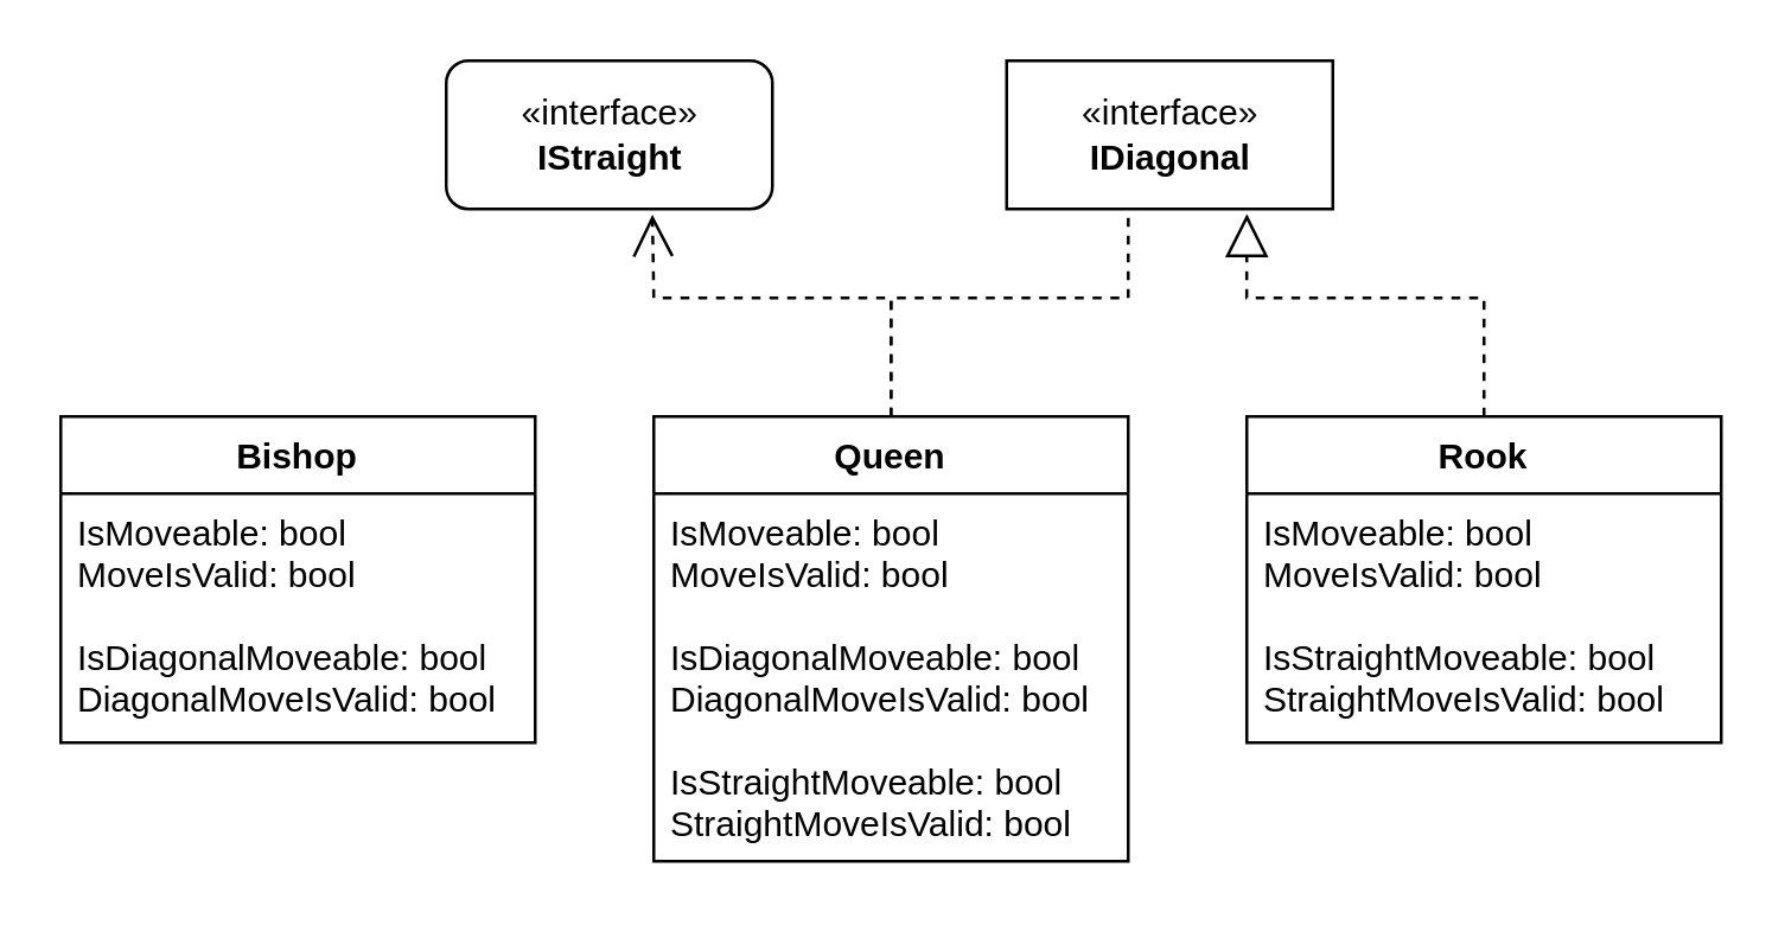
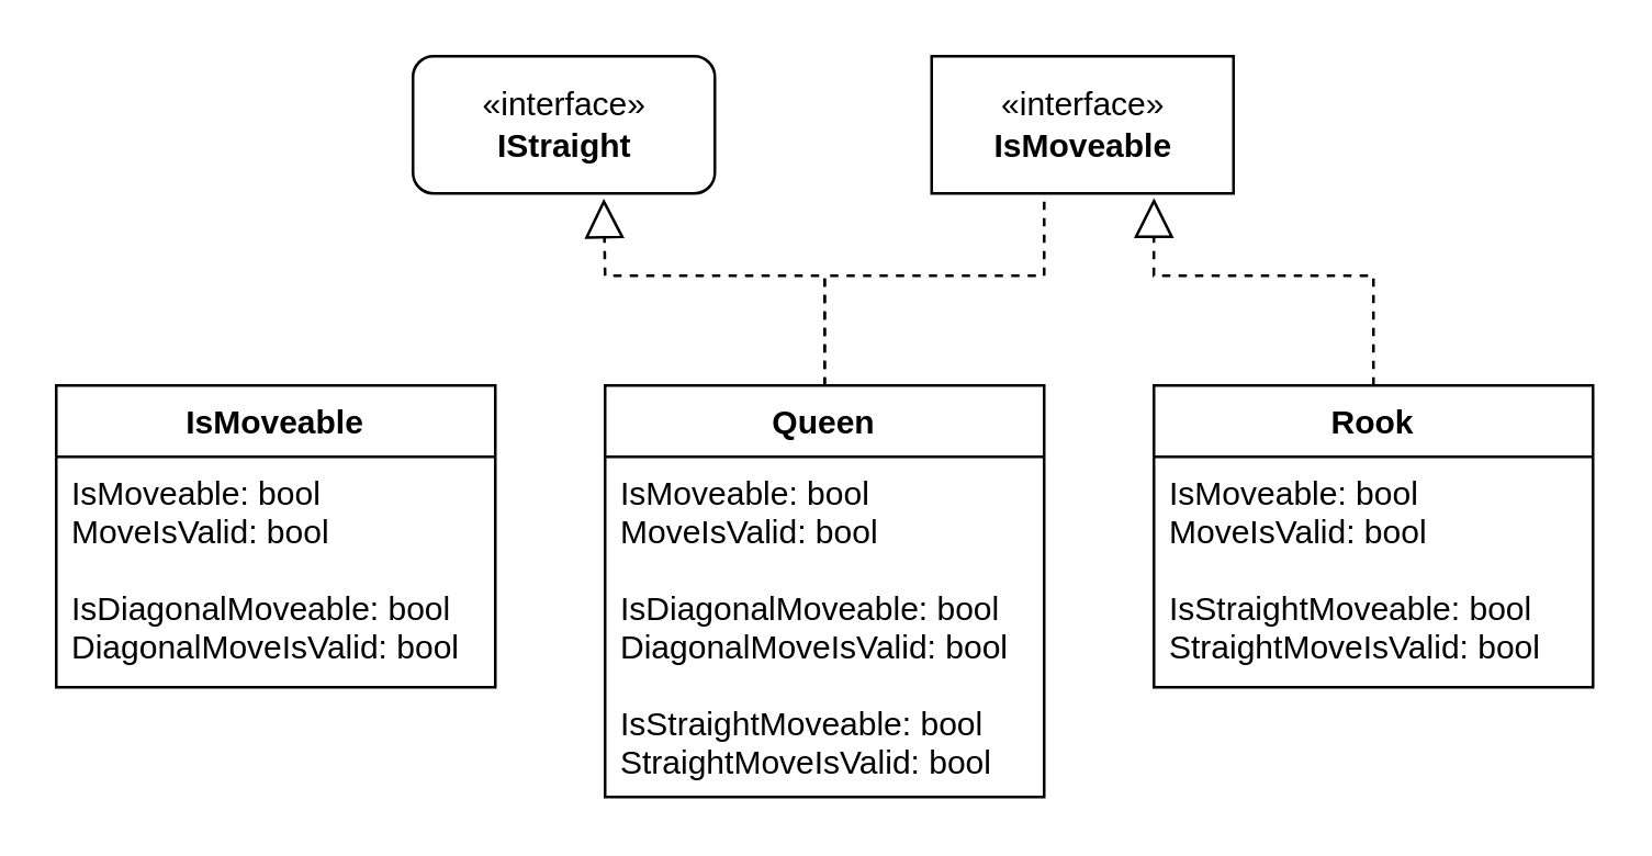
  <mxCell id="0" />
  <mxCell id="1" parent="0" />
  <mxCell id="2" value="«interface»&lt;br&gt;&lt;b&gt;IStraight&lt;/b&gt;" style="html=1;rounded=1;" vertex="1" parent="1"><mxGeometry x="150" y="20" width="110" height="50" as="geometry" /></mxCell>
- <mxCell id="3" value="«interface»&lt;br&gt;&lt;b&gt;IDiagonal&lt;/b&gt;" style="html=1;" vertex="1" parent="1"><mxGeometry x="339" y="20" width="110" height="50" as="geometry" /></mxCell>
+ <mxCell id="3" value="«interface»&lt;br&gt;&lt;b&gt;IsMoveable&lt;/b&gt;" style="html=1;" vertex="1" parent="1"><mxGeometry x="339" y="20" width="110" height="50" as="geometry" /></mxCell>
  <mxCell id="4" value="Queen" style="swimlane;fontStyle=1;align=center;verticalAlign=top;childLayout=stackLayout;horizontal=1;startSize=26;horizontalStack=0;resizeParent=1;resizeParentMax=0;resizeLast=0;collapsible=1;marginBottom=0;" vertex="1" parent="1"><mxGeometry x="220" y="140" width="160" height="150" as="geometry" /></mxCell>
  <mxCell id="5" value="IsMoveable: bool&#10;MoveIsValid: bool&#10;&#10;IsDiagonalMoveable: bool&#10;DiagonalMoveIsValid: bool&#10;&#10;IsStraightMoveable: bool&#10;StraightMoveIsValid: bool&#10;" style="text;strokeColor=none;fillColor=none;align=left;verticalAlign=top;spacingLeft=4;spacingRight=4;overflow=hidden;rotatable=0;points=[[0,0.5],[1,0.5]];portConstraint=eastwest;" vertex="1" parent="4"><mxGeometry y="26" width="160" height="124" as="geometry" /></mxCell>
  <mxCell id="6" value="Rook" style="swimlane;fontStyle=1;align=center;verticalAlign=top;childLayout=stackLayout;horizontal=1;startSize=26;horizontalStack=0;resizeParent=1;resizeParentMax=0;resizeLast=0;collapsible=1;marginBottom=0;" vertex="1" parent="1"><mxGeometry x="420" y="140" width="160" height="110" as="geometry" /></mxCell>
  <mxCell id="7" value="IsMoveable: bool&#10;MoveIsValid: bool&#10;&#10;IsStraightMoveable: bool&#10;StraightMoveIsValid: bool" style="text;strokeColor=none;fillColor=none;align=left;verticalAlign=top;spacingLeft=4;spacingRight=4;overflow=hidden;rotatable=0;points=[[0,0.5],[1,0.5]];portConstraint=eastwest;" vertex="1" parent="6"><mxGeometry y="26" width="160" height="84" as="geometry" /></mxCell>
- <mxCell id="8" value="Bishop" style="swimlane;fontStyle=1;align=center;verticalAlign=top;childLayout=stackLayout;horizontal=1;startSize=26;horizontalStack=0;resizeParent=1;resizeParentMax=0;resizeLast=0;collapsible=1;marginBottom=0;" vertex="1" parent="1"><mxGeometry x="20" y="140" width="160" height="110" as="geometry" /></mxCell>
+ <mxCell id="8" value="IsMoveable" style="swimlane;fontStyle=1;align=center;verticalAlign=top;childLayout=stackLayout;horizontal=1;startSize=26;horizontalStack=0;resizeParent=1;resizeParentMax=0;resizeLast=0;collapsible=1;marginBottom=0;" vertex="1" parent="1"><mxGeometry x="20" y="140" width="160" height="110" as="geometry" /></mxCell>
  <mxCell id="9" value="IsMoveable: bool&#10;MoveIsValid: bool&#10;&#10;IsDiagonalMoveable: bool&#10;DiagonalMoveIsValid: bool" style="text;strokeColor=none;fillColor=none;align=left;verticalAlign=top;spacingLeft=4;spacingRight=4;overflow=hidden;rotatable=0;points=[[0,0.5],[1,0.5]];portConstraint=eastwest;" vertex="1" parent="8"><mxGeometry y="26" width="160" height="84" as="geometry" /></mxCell>
  <mxCell id="10" value="" style="endArrow=block;dashed=1;endFill=0;endSize=12;html=1;rounded=0;exitX=0.5;exitY=0;exitDx=0;exitDy=0;entryX=0.273;entryY=1.033;entryDx=0;entryDy=0;entryPerimeter=0;" edge="1" parent="1" source="6"><mxGeometry width="160" relative="1" as="geometry"><mxPoint x="339.97" y="140" as="sourcePoint" /><mxPoint x="420" y="71.65" as="targetPoint" /><Array as="points"><mxPoint x="500" y="100" /><mxPoint x="419.97" y="100" /></Array></mxGeometry></mxCell>
- <mxCell id="11" value="" style="endArrow=open;dashed=1;endFill=0;endSize=12;html=1;rounded=0;exitX=0.5;exitY=0;exitDx=0;exitDy=0;entryX=0.632;entryY=1.037;entryDx=0;entryDy=0;entryPerimeter=0;" edge="1" parent="1" source="4" target="2"><mxGeometry width="160" relative="1" as="geometry"><mxPoint x="140" y="200" as="sourcePoint" /><mxPoint x="300" y="200" as="targetPoint" /><Array as="points"><mxPoint x="300" y="100" /><mxPoint x="220" y="100" /></Array></mxGeometry></mxCell>
+ <mxCell id="11" value="" style="endArrow=block;dashed=1;endFill=0;endSize=12;html=1;rounded=0;exitX=0.5;exitY=0;exitDx=0;exitDy=0;entryX=0.632;entryY=1.037;entryDx=0;entryDy=0;entryPerimeter=0;" edge="1" parent="1" source="4" target="2"><mxGeometry width="160" relative="1" as="geometry"><mxPoint x="140" y="200" as="sourcePoint" /><mxPoint x="300" y="200" as="targetPoint" /><Array as="points"><mxPoint x="300" y="100" /><mxPoint x="220" y="100" /></Array></mxGeometry></mxCell>
  <mxCell id="12" value="" style="endArrow=none;dashed=1;endFill=0;endSize=12;html=1;rounded=0;exitX=0.5;exitY=0;exitDx=0;exitDy=0;entryX=0.373;entryY=1;entryDx=0;entryDy=0;entryPerimeter=0;" edge="1" parent="1" source="4" target="3"><mxGeometry width="160" relative="1" as="geometry"><mxPoint x="140" y="200" as="sourcePoint" /><mxPoint x="300" y="200" as="targetPoint" /><Array as="points"><mxPoint x="300" y="100" /><mxPoint x="380" y="100" /></Array></mxGeometry></mxCell>
